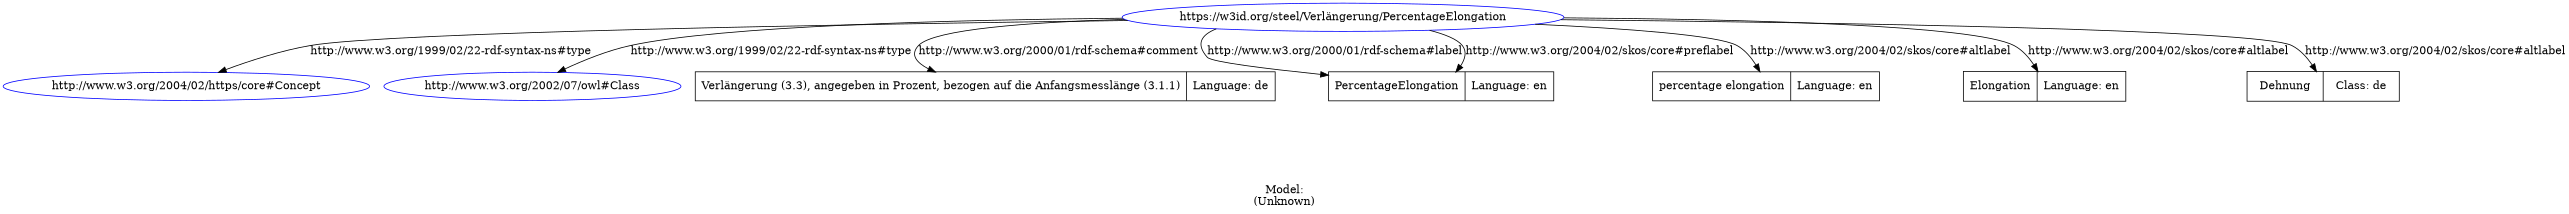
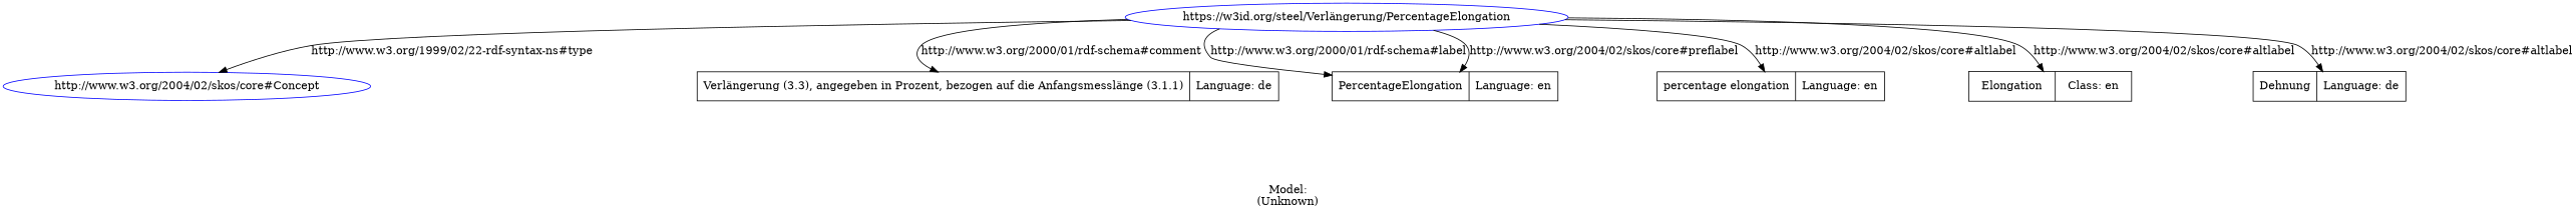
  digraph {
    label="\n\nModel:\n(Unknown)"
    rankdir=TB
    node [shape=record]
    n1 [color=blue label="https://w3id.org/steel/Verlängerung/PercentageElongation" shape=ellipse]
-   n2 [color=blue label="http://www.w3.org/2004/02/https/core#Concept" shape=ellipse]
-   n3 [color=blue label="http://www.w3.org/2002/07/owl#Class" shape=ellipse]
+   n2 [color=blue label="http://www.w3.org/2004/02/skos/core#Concept" shape=ellipse]
    n4 [label="Verlängerung (3.3), angegeben in Prozent, bezogen auf die Anfangsmesslänge (3.1.1)|Language: de"]
    n5 [label="PercentageElongation|Language: en"]
    n6 [label="percentage elongation|Language: en"]
-   n7 [label="Elongation|Language: en"]
-   n8 [label="Dehnung|Class: de"]
+   n7 [label="Elongation|Class: en"]
+   n8 [label="Dehnung|Language: de"]
    n1 -> n2 [label="http://www.w3.org/1999/02/22-rdf-syntax-ns#type"]
-   n1 -> n3 [label="http://www.w3.org/1999/02/22-rdf-syntax-ns#type"]
    n1 -> n4 [label="http://www.w3.org/2000/01/rdf-schema#comment"]
    n1 -> n5 [label="http://www.w3.org/2000/01/rdf-schema#label"]
    n1 -> n5 [label="http://www.w3.org/2004/02/skos/core#preflabel"]
    n1 -> n6 [label="http://www.w3.org/2004/02/skos/core#altlabel"]
    n1 -> n7 [label="http://www.w3.org/2004/02/skos/core#altlabel"]
    n1 -> n8 [label="http://www.w3.org/2004/02/skos/core#altlabel"]
  }
